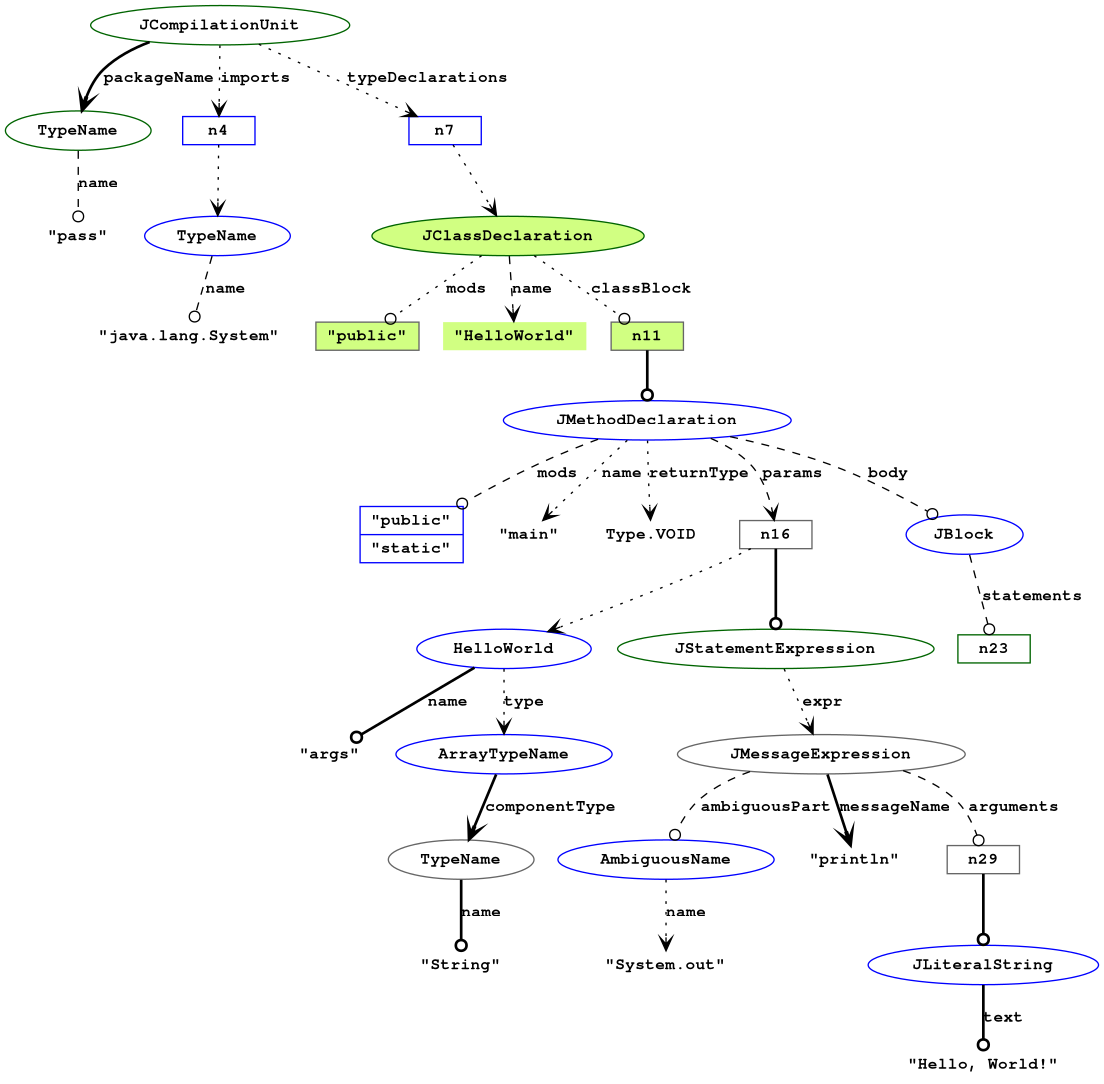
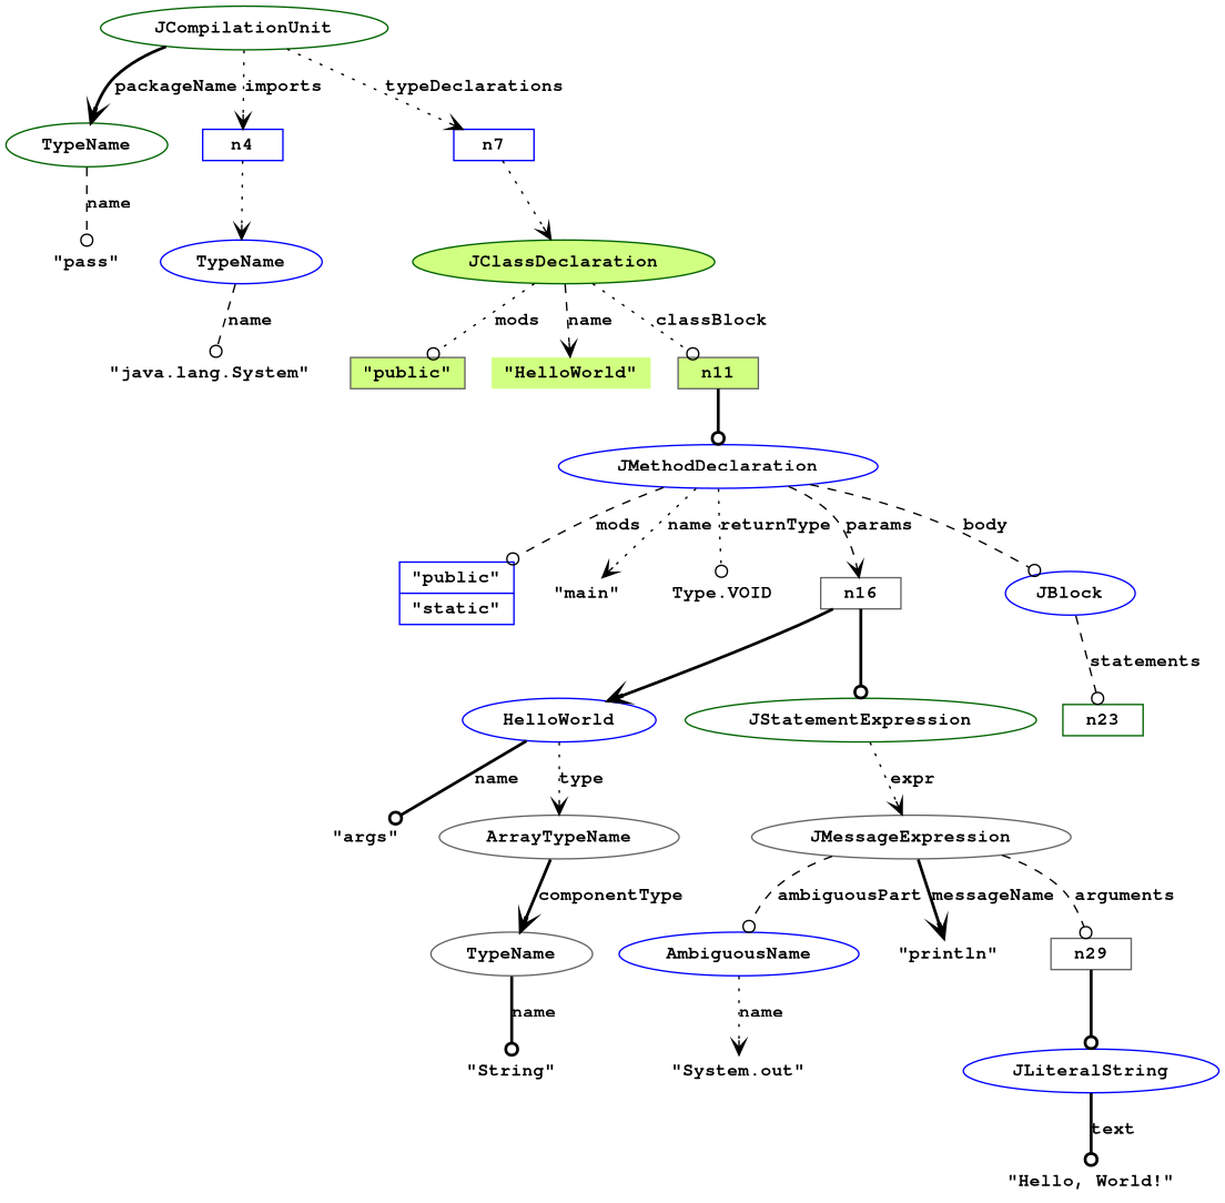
  digraph {
    node [color=blue fontname="Courier Bold" fontsize=12]
    edge [arrowhead=vee fontname="Courier Bold" fontsize=12 style=dotted]
    n1 [color=darkgreen height=.15 label=JCompilationUnit]
    n2 [color=darkgreen height=.15 label=TypeName]
    n4 [height=.15 shape=record]
    n7 [height=.15 shape=record]
    n3 [height=.15 label="\"pass\"" shape=plaintext]
    n5 [height=.15 label=TypeName]
    n8 [color=darkgreen fillcolor="#d1ff82ff" height=.15 label=JClassDeclaration style=filled]
    n6 [color=darkgreen height=.15 label="\"java.lang.System\"" shape=plaintext]
    n9 [color=gray40 fillcolor="#d1ff82ff" height=.15 label="{\"public\"}" shape=record style=filled]
    n10 [fillcolor="#d1ff82ff" height=.15 label="\"HelloWorld\"" shape=plaintext style=filled]
    n11 [color=gray40 fillcolor="#d1ff82ff" height=.15 shape=record style=filled]
    n12 [height=.15 label=JMethodDeclaration]
    n13 [height=.15 label="{\"public\"|\"static\"}" shape=record]
    n14 [color=darkgreen height=.15 label="\"main\"" shape=plaintext]
    n15 [color=darkgreen height=.15 label="Type.VOID" shape=plaintext]
    n16 [color=gray40 height=.15 shape=record]
    n22 [height=.15 label=JBlock]
    n17 [height=.15 label=HelloWorld]
    n24 [color=darkgreen height=.15 label=JStatementExpression]
    n23 [color=darkgreen height=.15 shape=record]
    n18 [color=darkgreen height=.15 label="\"args\"" shape=plaintext]
-   n19 [height=.15 label=ArrayTypeName]
+   n19 [color=gray40 height=.15 label=ArrayTypeName]
    n20 [color=gray40 height=.15 label=TypeName]
    n21 [color=gray40 height=.15 label="\"String\"" shape=plaintext]
    n25 [color=gray40 height=.15 label=JMessageExpression]
    n26 [height=.15 label=AmbiguousName]
    n28 [color=darkgreen height=.15 label="\"println\"" shape=plaintext]
    n29 [color=gray40 height=.15 shape=record]
    n27 [height=.15 label="\"System.out\"" shape=plaintext]
    n30 [height=.15 label=JLiteralString]
    n31 [color=darkgreen height=.15 label="\"Hello, World!\"" shape=plaintext]
    n1 -> n2 [label=packageName style=bold]
    n1 -> n4 [label=imports]
    n1 -> n7 [label=typeDeclarations]
    n2 -> n3 [arrowhead=odot label=name style=dashed]
    n4 -> n5
    n7 -> n8
    n5 -> n6 [arrowhead=odot label=name style=dashed]
    n8 -> n9 [arrowhead=odot label=mods]
    n8 -> n10 [label=name style=dashed]
    n8 -> n11 [arrowhead=odot label=classBlock]
    n11 -> n12 [arrowhead=odot style=bold]
    n12 -> n13 [arrowhead=odot label=mods style=dashed]
    n12 -> n14 [label=name]
-   n12 -> n15 [label=returnType]
+   n12 -> n15 [arrowhead=odot label=returnType]
    n12 -> n16 [label=params style=dashed]
    n12 -> n22 [arrowhead=odot label=body style=dashed]
-   n16 -> n17
+   n16 -> n17 [style=bold]
    n16 -> n24 [arrowhead=odot style=bold]
    n22 -> n23 [arrowhead=odot label=statements style=dashed]
    n17 -> n18 [arrowhead=odot label=name style=bold]
    n17 -> n19 [label=type]
    n24 -> n25 [label=expr]
    n19 -> n20 [label=componentType style=bold]
    n20 -> n21 [arrowhead=odot label=name style=bold]
    n25 -> n26 [arrowhead=odot label=ambiguousPart style=dashed]
    n25 -> n28 [label=messageName style=bold]
    n25 -> n29 [arrowhead=odot label=arguments style=dashed]
    n26 -> n27 [label=name]
    n29 -> n30 [arrowhead=odot style=bold]
    n30 -> n31 [arrowhead=odot label=text style=bold]
  }
